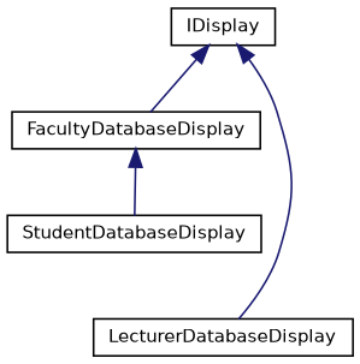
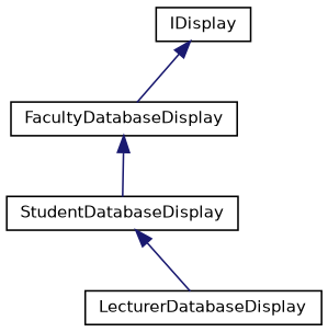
  digraph {
    rankdir=TB
    node [color=black fillcolor=white fontname=Helvetica fontsize=10 shape=record style=filled]
    edge [color=midnightblue dir=back fontname=Helvetica fontsize=10 labelfontname=Helvetica labelfontsize=10 style=solid]
    n1 [height=0.2 label=IDisplay width=0.4]
    n2 [height=0.2 label=FacultyDatabaseDisplay width=0.4]
    n3 [height=0.2 label=LecturerDatabaseDisplay width=0.4]
    n4 [height=0.2 label=StudentDatabaseDisplay width=0.4]
    n1 -> n2
-   n1 -> n3
+   n4 -> n3
    n2 -> n4
  }
